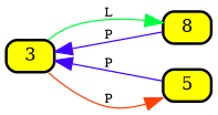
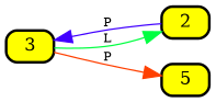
  digraph {
    rankdir=LR
    node [fillcolor=yellow fontsize=20 penwidth=3 shape=Mrecord style="rounded, filled"]
    edge [arrowsize=2 color="#4100FF" minlen=3 penwidth=1.5]
    n1 [label=3]
-   n2 [label=8]
+   n2 [label=2]
    n3 [label=5]
    n1 -> n2 [color="#00FF41" label=L]
    n1 -> n3 [color="#FF4001" label=P]
    n2 -> n1 [label=P]
-   n3 -> n1 [label=P]
  }
